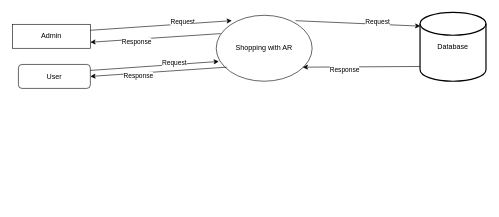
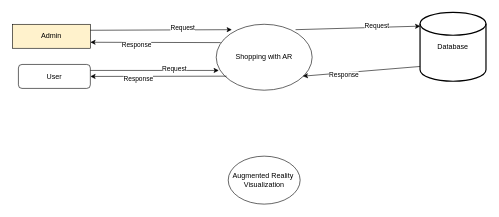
  <mxCell id="0" />
  <mxCell id="1" parent="0" />
- <mxCell id="2" value="Admin" style="rounded=0;whiteSpace=wrap;html=1;" vertex="1" parent="1"><mxGeometry x="20" y="40" width="130" height="40" as="geometry" /></mxCell>
+ <mxCell id="2" value="Admin" style="rounded=0;whiteSpace=wrap;html=1;fillColor=#fff2cc;" vertex="1" parent="1"><mxGeometry x="20" y="40" width="130" height="40" as="geometry" /></mxCell>
  <mxCell id="3" value="User" style="whiteSpace=wrap;html=1;rounded=1;" vertex="1" parent="1"><mxGeometry x="30" y="107" width="120" height="40" as="geometry" /></mxCell>
- <mxCell id="4" value="Shopping with AR" style="ellipse;whiteSpace=wrap;html=1;" vertex="1" parent="1"><mxGeometry x="360" y="25" width="160" height="110" as="geometry" /></mxCell>
+ <mxCell id="4" value="Shopping with AR" style="ellipse;whiteSpace=wrap;html=1;" vertex="1" parent="1"><mxGeometry x="360" y="40" width="160" height="110" as="geometry" /></mxCell>
+ <mxCell id="5" value="Augmented Reality&amp;nbsp;&lt;br&gt;Visualization" style="ellipse;whiteSpace=wrap;html=1;" vertex="1" parent="1"><mxGeometry x="380" y="260" width="120" height="80" as="geometry" /></mxCell>
  <mxCell id="6" value="Database" style="strokeWidth=2;html=1;shape=mxgraph.flowchart.database;whiteSpace=wrap;" vertex="1" parent="1"><mxGeometry x="700" y="20" width="110" height="115" as="geometry" /></mxCell>
  <mxCell id="7" value="" style="endArrow=classic;html=1;rounded=0;exitX=1;exitY=0.25;exitDx=0;exitDy=0;entryX=0.163;entryY=0.082;entryDx=0;entryDy=0;entryPerimeter=0;" edge="1" parent="1" source="2" target="4"><mxGeometry width="50" height="50" relative="1" as="geometry"><mxPoint x="240" y="90" as="sourcePoint" /><mxPoint x="290" y="40" as="targetPoint" /></mxGeometry></mxCell>
  <mxCell id="8" value="Request" style="edgeLabel;html=1;align=center;verticalAlign=middle;resizable=0;points=[];" vertex="1" connectable="0" parent="7"><mxGeometry x="0.301" y="4" relative="1" as="geometry"><mxPoint as="offset" /></mxGeometry></mxCell>
  <mxCell id="9" value="" style="endArrow=classic;html=1;rounded=0;exitX=0.827;exitY=0.082;exitDx=0;exitDy=0;entryX=0.004;entryY=0.201;entryDx=0;entryDy=0;entryPerimeter=0;exitPerimeter=0;" edge="1" parent="1" source="4" target="6"><mxGeometry width="50" height="50" relative="1" as="geometry"><mxPoint x="500" y="51" as="sourcePoint" /><mxPoint x="736" y="50" as="targetPoint" /></mxGeometry></mxCell>
  <mxCell id="10" value="Request" style="edgeLabel;html=1;align=center;verticalAlign=middle;resizable=0;points=[];" vertex="1" connectable="0" parent="9"><mxGeometry x="0.301" y="4" relative="1" as="geometry"><mxPoint as="offset" /></mxGeometry></mxCell>
  <mxCell id="11" value="" style="endArrow=classic;html=1;rounded=0;exitX=0.047;exitY=0.278;exitDx=0;exitDy=0;entryX=1;entryY=0.75;entryDx=0;entryDy=0;exitPerimeter=0;" edge="1" parent="1" source="4" target="2"><mxGeometry width="50" height="50" relative="1" as="geometry"><mxPoint x="150" y="141" as="sourcePoint" /><mxPoint x="386" y="140" as="targetPoint" /></mxGeometry></mxCell>
  <mxCell id="12" value="Response" style="edgeLabel;html=1;align=center;verticalAlign=middle;resizable=0;points=[];" vertex="1" connectable="0" parent="11"><mxGeometry x="0.301" y="4" relative="1" as="geometry"><mxPoint as="offset" /></mxGeometry></mxCell>
  <mxCell id="13" value="" style="endArrow=classic;html=1;rounded=0;exitX=1;exitY=0.25;exitDx=0;exitDy=0;entryX=0.027;entryY=0.7;entryDx=0;entryDy=0;entryPerimeter=0;" edge="1" parent="1" source="3" target="4"><mxGeometry width="50" height="50" relative="1" as="geometry"><mxPoint x="150" y="131" as="sourcePoint" /><mxPoint x="386" y="130" as="targetPoint" /></mxGeometry></mxCell>
  <mxCell id="14" value="Request" style="edgeLabel;html=1;align=center;verticalAlign=middle;resizable=0;points=[];" vertex="1" connectable="0" parent="13"><mxGeometry x="0.301" y="4" relative="1" as="geometry"><mxPoint as="offset" /></mxGeometry></mxCell>
  <mxCell id="15" value="" style="endArrow=classic;html=1;rounded=0;entryX=0.902;entryY=0.787;entryDx=0;entryDy=0;exitX=0;exitY=0.786;exitDx=0;exitDy=0;exitPerimeter=0;entryPerimeter=0;" edge="1" parent="1" source="6" target="4"><mxGeometry width="50" height="50" relative="1" as="geometry"><mxPoint x="690" y="130" as="sourcePoint" /><mxPoint x="482" y="130" as="targetPoint" /></mxGeometry></mxCell>
  <mxCell id="16" value="Response" style="edgeLabel;html=1;align=center;verticalAlign=middle;resizable=0;points=[];" vertex="1" connectable="0" parent="15"><mxGeometry x="0.301" y="4" relative="1" as="geometry"><mxPoint as="offset" /></mxGeometry></mxCell>
  <mxCell id="17" value="" style="endArrow=classic;html=1;rounded=0;exitX=0.108;exitY=0.787;exitDx=0;exitDy=0;entryX=1;entryY=0.5;entryDx=0;entryDy=0;exitPerimeter=0;" edge="1" parent="1" source="4" target="3"><mxGeometry width="50" height="50" relative="1" as="geometry"><mxPoint x="378" y="131" as="sourcePoint" /><mxPoint x="160" y="130" as="targetPoint" /></mxGeometry></mxCell>
  <mxCell id="18" value="Response" style="edgeLabel;html=1;align=center;verticalAlign=middle;resizable=0;points=[];" vertex="1" connectable="0" parent="17"><mxGeometry x="0.301" y="4" relative="1" as="geometry"><mxPoint as="offset" /></mxGeometry></mxCell>
